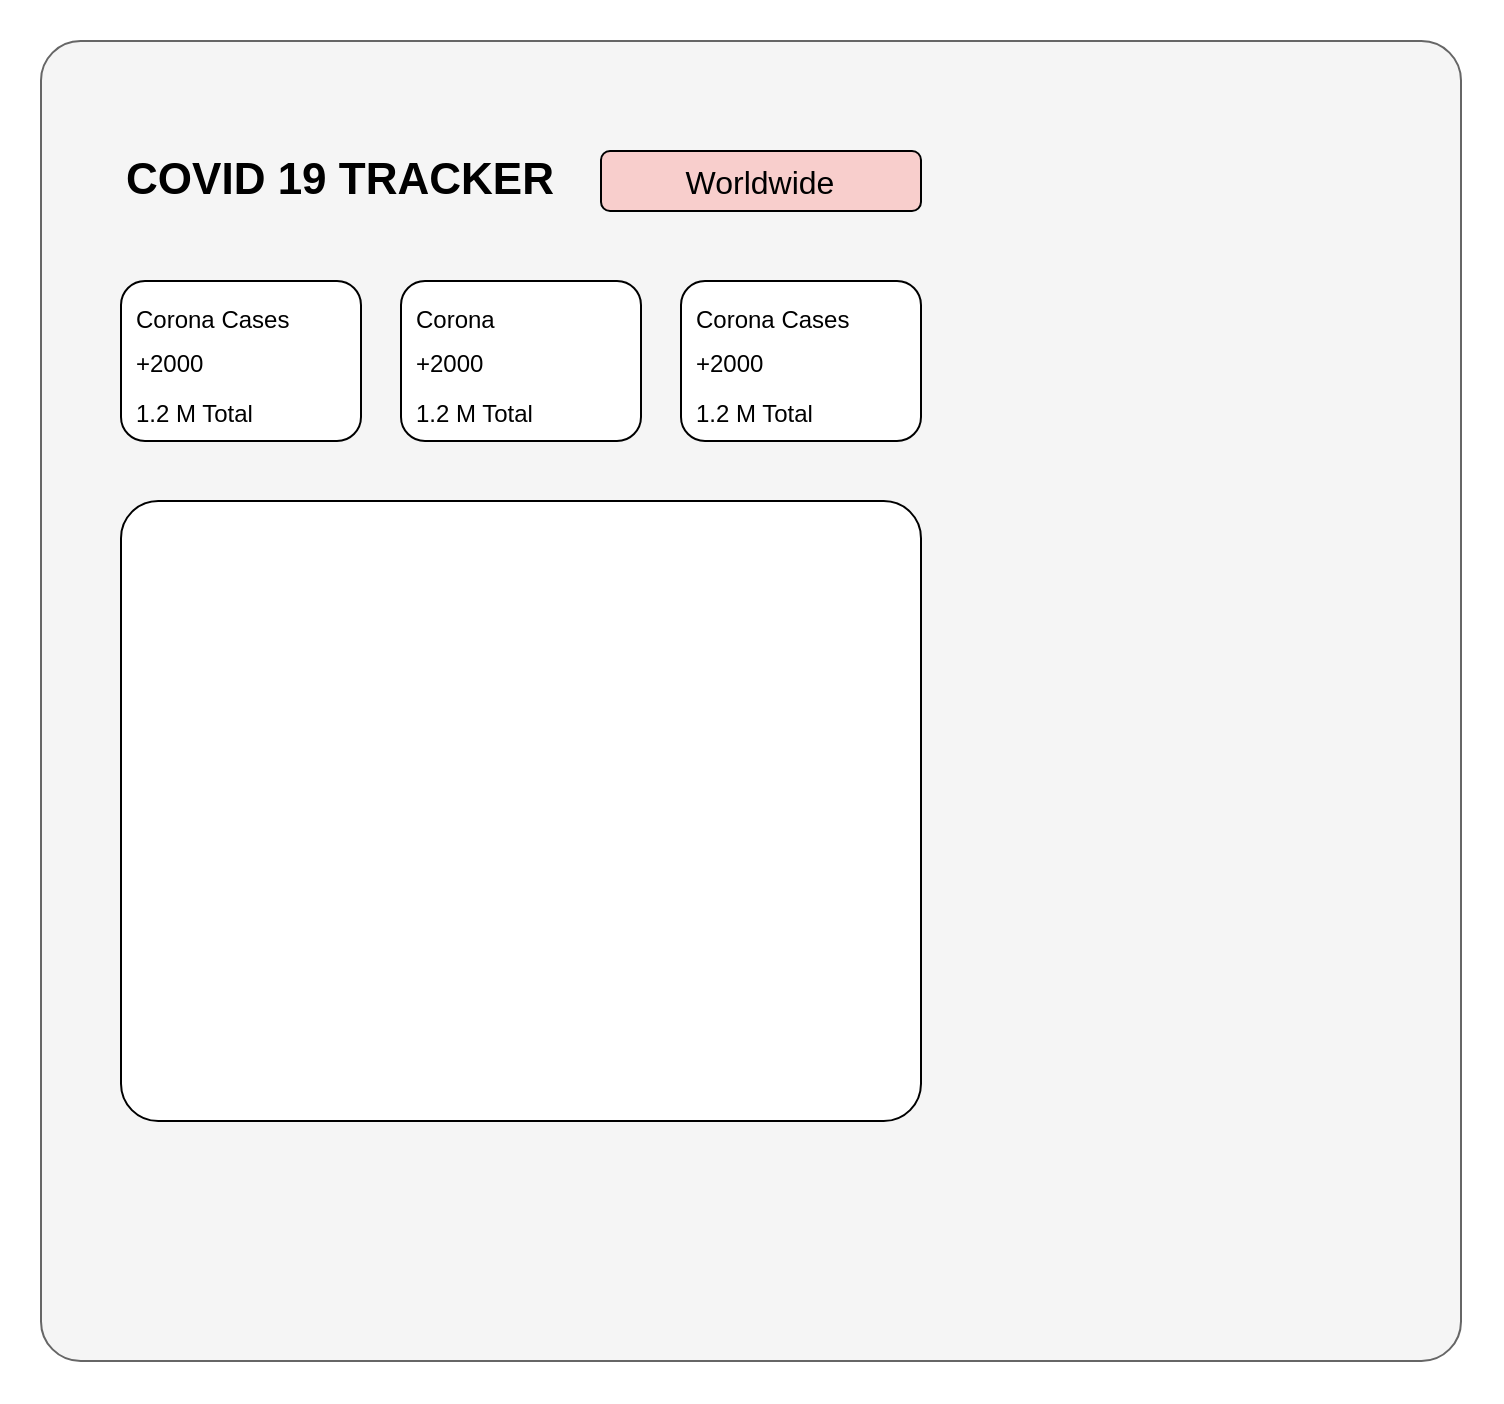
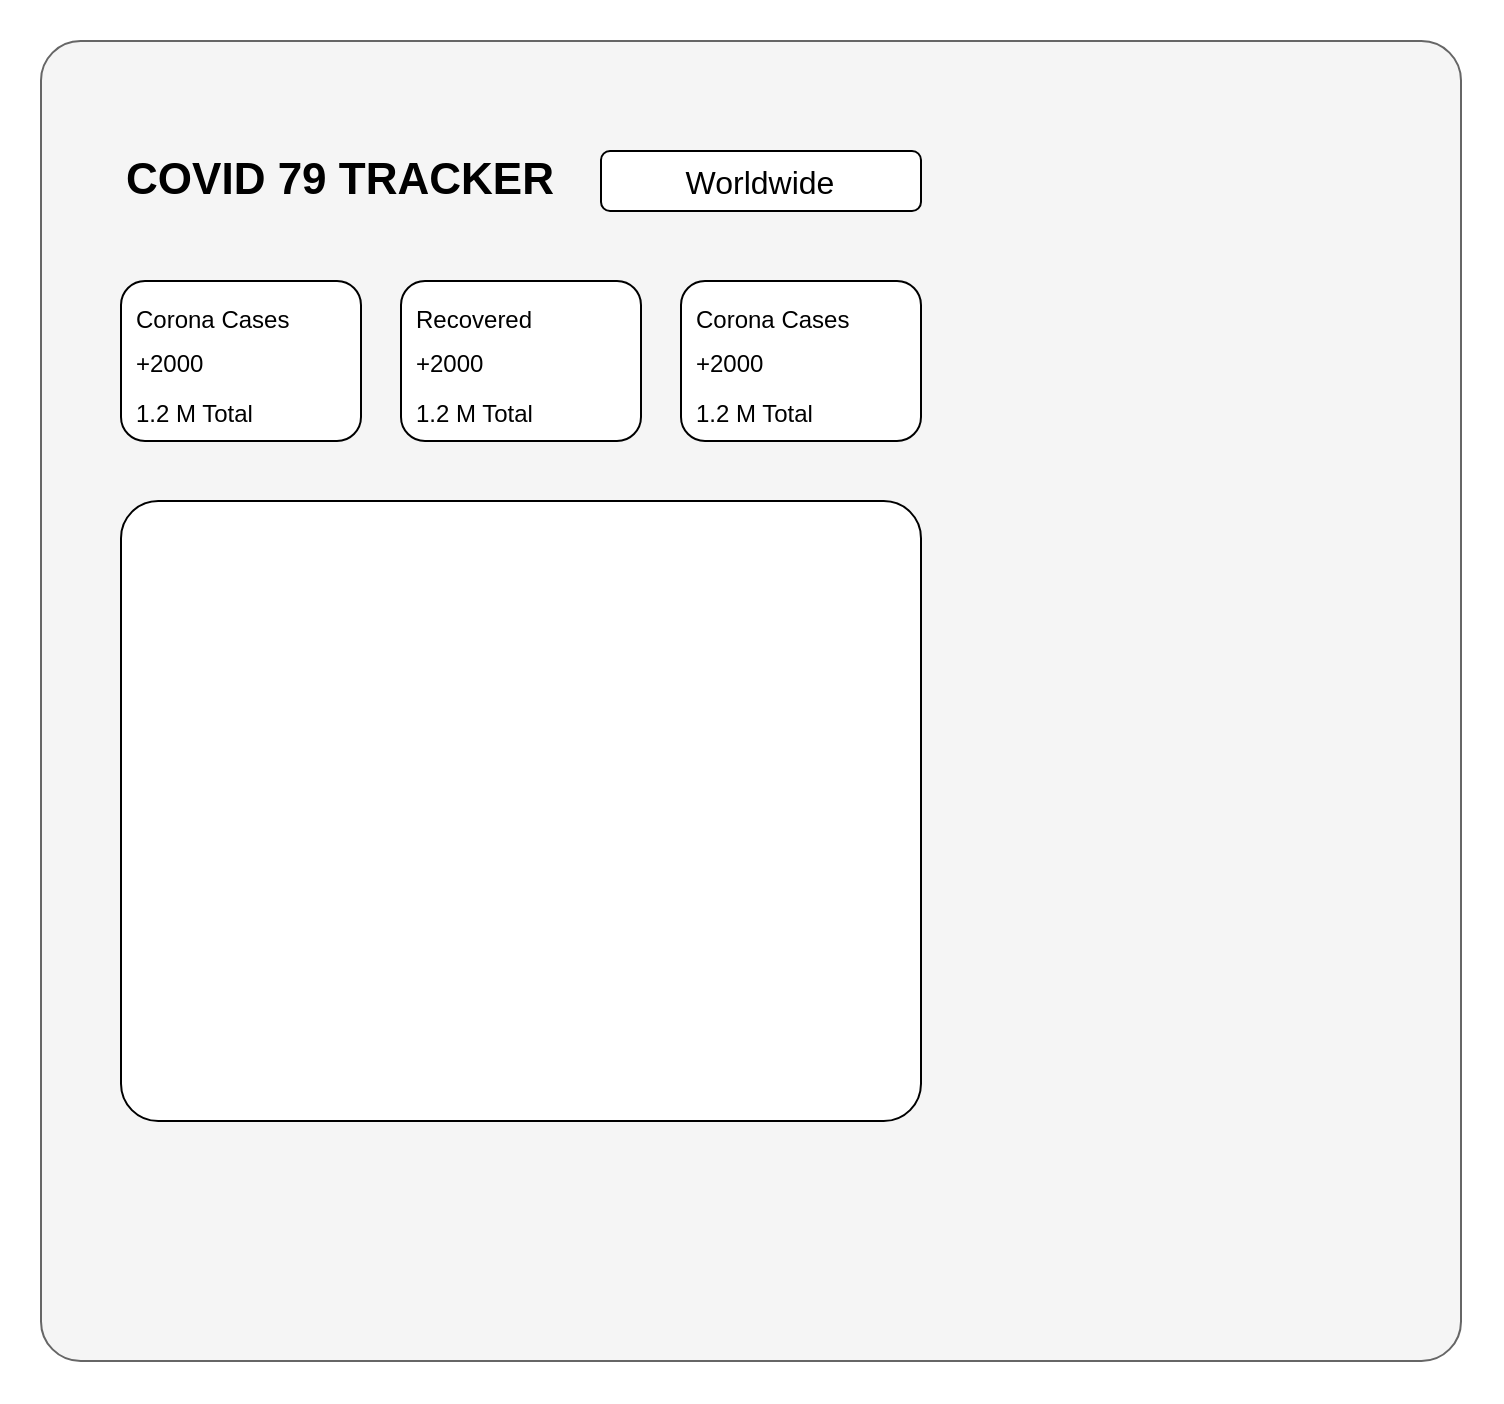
  <mxCell id="0" />
  <mxCell id="1" parent="0" />
  <mxCell id="2" value="" style="rounded=1;whiteSpace=wrap;html=1;fillColor=#f5f5f5;strokeColor=#666666;fontColor=#333333;direction=south;arcSize=3;" vertex="1" parent="1"><mxGeometry x="20" y="20" width="710" height="660" as="geometry" /></mxCell>
- <mxCell id="3" value="&lt;font style=&quot;font-size: 22px&quot;&gt;&lt;b&gt;COVID 19 TRACKER&lt;/b&gt;&lt;/font&gt;" style="text;html=1;strokeColor=none;fillColor=none;align=center;verticalAlign=middle;whiteSpace=wrap;rounded=0;strokeWidth=22;" vertex="1" parent="1"><mxGeometry x="60" y="50" width="220" height="80" as="geometry" /></mxCell>
- <mxCell id="4" value="&lt;font style=&quot;font-size: 16px&quot;&gt;Worldwide&lt;/font&gt;" style="rounded=1;whiteSpace=wrap;html=1;fontSize=22;strokeWidth=1;strokeColor=default;fillColor=#f8cecc;" vertex="1" parent="1"><mxGeometry x="300" y="75" width="160" height="30" as="geometry" /></mxCell>
+ <mxCell id="3" value="&lt;font style=&quot;font-size: 22px&quot;&gt;&lt;b&gt;COVID 79 TRACKER&lt;/b&gt;&lt;/font&gt;" style="text;html=1;strokeColor=none;fillColor=none;align=center;verticalAlign=middle;whiteSpace=wrap;rounded=0;strokeWidth=22;" vertex="1" parent="1"><mxGeometry x="60" y="50" width="220" height="80" as="geometry" /></mxCell>
+ <mxCell id="4" value="&lt;font style=&quot;font-size: 16px&quot;&gt;Worldwide&lt;/font&gt;" style="rounded=1;whiteSpace=wrap;html=1;fontSize=22;strokeWidth=1;strokeColor=default;" vertex="1" parent="1"><mxGeometry x="300" y="75" width="160" height="30" as="geometry" /></mxCell>
  <mxCell id="5" value="" style="rounded=1;whiteSpace=wrap;html=1;labelBackgroundColor=#FFFFFF;fontSize=16;strokeColor=default;strokeWidth=1;" vertex="1" parent="1"><mxGeometry x="60" y="140" width="120" height="80" as="geometry" /></mxCell>
  <mxCell id="6" value="&lt;font style=&quot;font-size: 12px&quot;&gt;Corona Cases&lt;/font&gt;" style="text;html=1;strokeColor=none;fillColor=none;align=left;verticalAlign=middle;whiteSpace=wrap;rounded=0;labelBackgroundColor=#FFFFFF;fontSize=16;" vertex="1" parent="1"><mxGeometry x="66" y="143" width="120" height="30" as="geometry" /></mxCell>
  <mxCell id="7" value="&lt;span style=&quot;font-size: 12px&quot;&gt;+2000&lt;/span&gt;" style="text;html=1;strokeColor=none;fillColor=none;align=left;verticalAlign=middle;whiteSpace=wrap;rounded=0;labelBackgroundColor=#FFFFFF;fontSize=16;" vertex="1" parent="1"><mxGeometry x="66" y="165" width="120" height="30" as="geometry" /></mxCell>
  <mxCell id="8" value="&lt;span style=&quot;font-size: 12px&quot;&gt;1.2 M Total&lt;/span&gt;" style="text;html=1;strokeColor=none;fillColor=none;align=left;verticalAlign=middle;whiteSpace=wrap;rounded=0;labelBackgroundColor=#FFFFFF;fontSize=16;" vertex="1" parent="1"><mxGeometry x="66" y="190" width="120" height="30" as="geometry" /></mxCell>
  <mxCell id="9" value="" style="rounded=1;whiteSpace=wrap;html=1;labelBackgroundColor=#FFFFFF;fontSize=16;strokeColor=default;strokeWidth=1;" vertex="1" parent="1"><mxGeometry x="200" y="140" width="120" height="80" as="geometry" /></mxCell>
- <mxCell id="10" value="&lt;font style=&quot;font-size: 12px&quot;&gt;Corona&lt;/font&gt;" style="text;html=1;strokeColor=none;fillColor=none;align=left;verticalAlign=middle;whiteSpace=wrap;rounded=0;labelBackgroundColor=#FFFFFF;fontSize=16;" vertex="1" parent="1"><mxGeometry x="206" y="143" width="120" height="30" as="geometry" /></mxCell>
+ <mxCell id="10" value="&lt;font style=&quot;font-size: 12px&quot;&gt;Recovered&lt;/font&gt;" style="text;html=1;strokeColor=none;fillColor=none;align=left;verticalAlign=middle;whiteSpace=wrap;rounded=0;labelBackgroundColor=#FFFFFF;fontSize=16;" vertex="1" parent="1"><mxGeometry x="206" y="143" width="120" height="30" as="geometry" /></mxCell>
  <mxCell id="11" value="&lt;span style=&quot;font-size: 12px&quot;&gt;+2000&lt;/span&gt;" style="text;html=1;strokeColor=none;fillColor=none;align=left;verticalAlign=middle;whiteSpace=wrap;rounded=0;labelBackgroundColor=#FFFFFF;fontSize=16;" vertex="1" parent="1"><mxGeometry x="206" y="165" width="120" height="30" as="geometry" /></mxCell>
  <mxCell id="12" value="&lt;span style=&quot;font-size: 12px&quot;&gt;1.2 M Total&lt;/span&gt;" style="text;html=1;strokeColor=none;fillColor=none;align=left;verticalAlign=middle;whiteSpace=wrap;rounded=0;labelBackgroundColor=#FFFFFF;fontSize=16;" vertex="1" parent="1"><mxGeometry x="206" y="190" width="120" height="30" as="geometry" /></mxCell>
  <mxCell id="13" value="" style="rounded=1;whiteSpace=wrap;html=1;labelBackgroundColor=#FFFFFF;fontSize=16;strokeColor=default;strokeWidth=1;" vertex="1" parent="1"><mxGeometry x="340" y="140" width="120" height="80" as="geometry" /></mxCell>
  <mxCell id="14" value="&lt;font style=&quot;font-size: 12px&quot;&gt;Corona Cases&lt;/font&gt;" style="text;html=1;strokeColor=none;fillColor=none;align=left;verticalAlign=middle;whiteSpace=wrap;rounded=0;labelBackgroundColor=#FFFFFF;fontSize=16;" vertex="1" parent="1"><mxGeometry x="346" y="143" width="120" height="30" as="geometry" /></mxCell>
  <mxCell id="15" value="&lt;span style=&quot;font-size: 12px&quot;&gt;+2000&lt;/span&gt;" style="text;html=1;strokeColor=none;fillColor=none;align=left;verticalAlign=middle;whiteSpace=wrap;rounded=0;labelBackgroundColor=#FFFFFF;fontSize=16;" vertex="1" parent="1"><mxGeometry x="346" y="165" width="120" height="30" as="geometry" /></mxCell>
  <mxCell id="16" value="&lt;span style=&quot;font-size: 12px&quot;&gt;1.2 M Total&lt;/span&gt;" style="text;html=1;strokeColor=none;fillColor=none;align=left;verticalAlign=middle;whiteSpace=wrap;rounded=0;labelBackgroundColor=#FFFFFF;fontSize=16;" vertex="1" parent="1"><mxGeometry x="346" y="190" width="120" height="30" as="geometry" /></mxCell>
  <mxCell id="17" value="" style="rounded=1;whiteSpace=wrap;html=1;labelBackgroundColor=#FFFFFF;fontSize=12;strokeColor=default;strokeWidth=1;arcSize=6;" vertex="1" parent="1"><mxGeometry x="60" y="250" width="400" height="310" as="geometry" /></mxCell>
